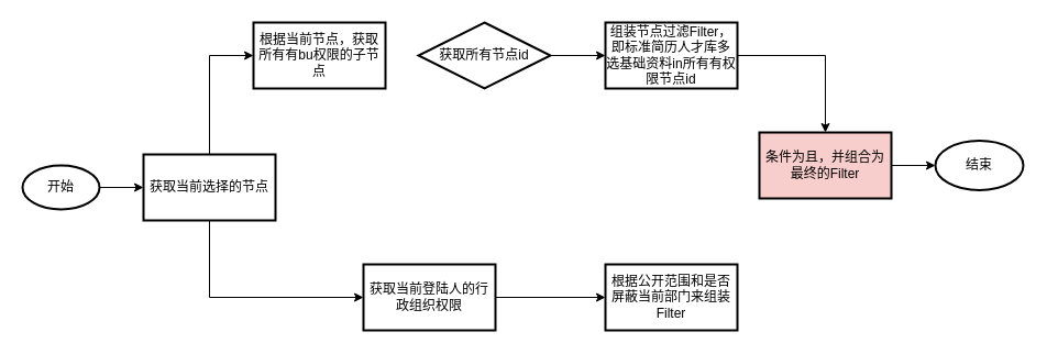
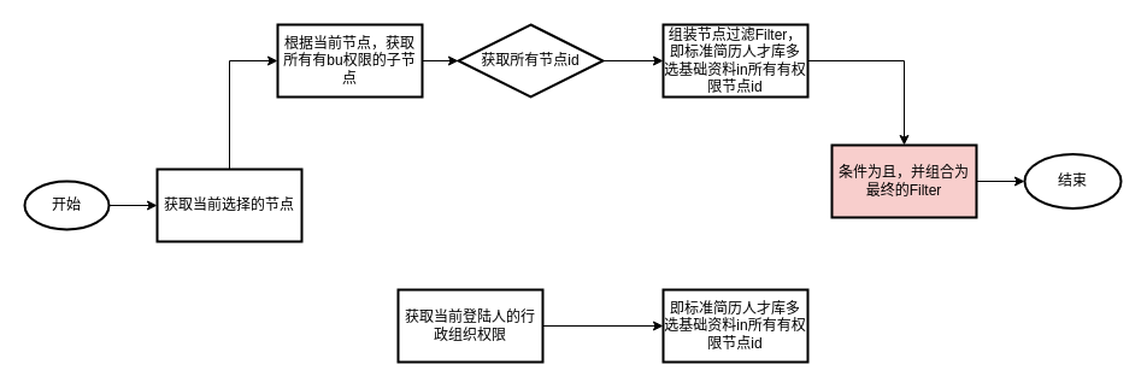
  <mxCell id="0" />
  <mxCell id="1" parent="0" />
  <mxCell id="2" value="" style="edgeStyle=orthogonalEdgeStyle;rounded=0;orthogonalLoop=1;jettySize=auto;html=1;" edge="1" parent="1" source="3" target="6"><mxGeometry relative="1" as="geometry" /></mxCell>
  <mxCell id="3" value="开始" style="strokeWidth=2;html=1;shape=mxgraph.flowchart.start_1;whiteSpace=wrap;" vertex="1" parent="1"><mxGeometry x="20" y="150" width="70" height="40" as="geometry" /></mxCell>
  <mxCell id="4" value="" style="edgeStyle=orthogonalEdgeStyle;rounded=0;orthogonalLoop=1;jettySize=auto;html=1;" edge="1" parent="1" source="6" target="8"><mxGeometry relative="1" as="geometry"><Array as="points"><mxPoint x="190" y="50" /></Array></mxGeometry></mxCell>
- <mxCell id="5" value="" style="edgeStyle=orthogonalEdgeStyle;rounded=0;orthogonalLoop=1;jettySize=auto;html=1;" edge="1" parent="1" source="6" target="12"><mxGeometry relative="1" as="geometry"><Array as="points"><mxPoint x="190" y="270" /></Array></mxGeometry></mxCell>
  <mxCell id="6" value="获取当前选择的节点" style="whiteSpace=wrap;html=1;strokeWidth=2;" vertex="1" parent="1"><mxGeometry x="130" y="140" width="120" height="60" as="geometry" /></mxCell>
+ <mxCell id="7" value="" style="edgeStyle=orthogonalEdgeStyle;rounded=0;orthogonalLoop=1;jettySize=auto;html=1;" edge="1" parent="1" source="8" target="10"><mxGeometry relative="1" as="geometry" /></mxCell>
  <mxCell id="8" value="根据当前节点，获取所有有bu权限的子节点" style="whiteSpace=wrap;html=1;strokeWidth=2;" vertex="1" parent="1"><mxGeometry x="230" y="20" width="120" height="60" as="geometry" /></mxCell>
  <mxCell id="9" value="" style="edgeStyle=orthogonalEdgeStyle;rounded=0;orthogonalLoop=1;jettySize=auto;html=1;" edge="1" parent="1" source="10" target="15"><mxGeometry relative="1" as="geometry" /></mxCell>
  <mxCell id="10" value="获取所有节点id" style="rhombus;whiteSpace=wrap;html=1;strokeWidth=2;" vertex="1" parent="1"><mxGeometry x="380" y="20" width="120" height="60" as="geometry" /></mxCell>
  <mxCell id="11" value="" style="edgeStyle=orthogonalEdgeStyle;rounded=0;orthogonalLoop=1;jettySize=auto;html=1;" edge="1" parent="1" source="12" target="13"><mxGeometry relative="1" as="geometry" /></mxCell>
  <mxCell id="12" value="获取当前登陆人的行政组织权限" style="whiteSpace=wrap;html=1;strokeWidth=2;" vertex="1" parent="1"><mxGeometry x="330" y="240" width="120" height="60" as="geometry" /></mxCell>
- <mxCell id="13" value="根据公开范围和是否屏蔽当前部门来组装Filter" style="whiteSpace=wrap;html=1;strokeWidth=2;" vertex="1" parent="1"><mxGeometry x="550" y="240" width="120" height="60" as="geometry" /></mxCell>
+ <mxCell id="13" value="即标准简历人才库多选基础资料in所有有权限节点id" style="whiteSpace=wrap;html=1;strokeWidth=2;" vertex="1" parent="1"><mxGeometry x="550" y="240" width="120" height="60" as="geometry" /></mxCell>
  <mxCell id="14" style="edgeStyle=orthogonalEdgeStyle;rounded=0;orthogonalLoop=1;jettySize=auto;html=1;exitX=1;exitY=0.5;exitDx=0;exitDy=0;" edge="1" parent="1" source="15" target="17"><mxGeometry relative="1" as="geometry" /></mxCell>
  <mxCell id="15" value="组装节点过滤Filter，即标准简历人才库多选基础资料in所有有权限节点id" style="whiteSpace=wrap;html=1;strokeWidth=2;" vertex="1" parent="1"><mxGeometry x="550" y="20" width="120" height="60" as="geometry" /></mxCell>
  <mxCell id="16" value="" style="edgeStyle=orthogonalEdgeStyle;rounded=0;orthogonalLoop=1;jettySize=auto;html=1;" edge="1" parent="1" source="17" target="18"><mxGeometry relative="1" as="geometry" /></mxCell>
  <mxCell id="17" value="条件为且，并组合为最终的Filter" style="whiteSpace=wrap;html=1;strokeWidth=2;fillColor=#f8cecc;" vertex="1" parent="1"><mxGeometry x="690" y="120" width="120" height="60" as="geometry" /></mxCell>
  <mxCell id="18" value="结束" style="ellipse;whiteSpace=wrap;html=1;strokeWidth=2;" vertex="1" parent="1"><mxGeometry x="850" y="127.5" width="80" height="45" as="geometry" /></mxCell>
